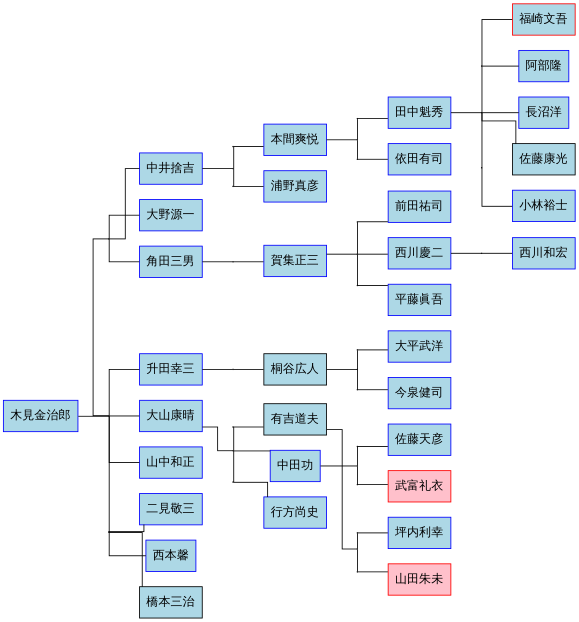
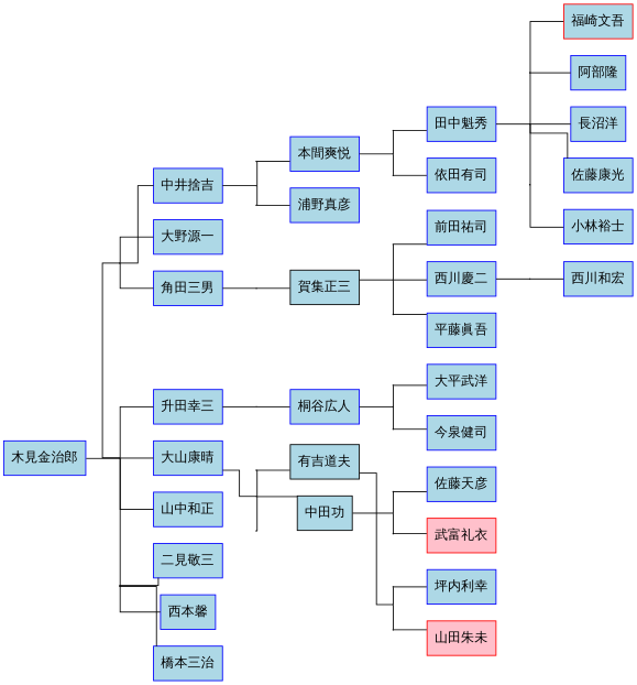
  graph {
    fontname="Liberation Mono"
    rankdir=LR
    splines=ortho
    node [fontname="Liberation Mono" shape=record fillcolor=lightblue style=filled]
    edge [fontname="Liberation Mono"]
    f0_c0 [height=0.01 shape=point width=0.01 fillcolor="" style=""]
    f0_c1 [height=0.01 shape=point width=0.01 fillcolor="" style=""]
    f0_c2 [height=0.01 shape=point width=0.01 fillcolor="" style=""]
    f3_c0 [height=0.01 shape=point width=0.01 fillcolor="" style=""]
    f3_c1 [height=0.01 shape=point width=0.01 fillcolor="" style=""]
    f3_c2 [height=0.01 shape=point width=0.01 fillcolor="" style=""]
    f4_c0 [height=0.01 shape=point width=0.01 fillcolor="" style=""]
    f4_c1 [height=0.01 shape=point width=0.01 fillcolor="" style=""]
    f4_c2 [height=0.01 shape=point width=0.01 fillcolor="" style=""]
    f5_c0 [height=0.01 shape=point width=0.01 fillcolor="" style=""]
    f5_c1 [height=0.01 shape=point width=0.01 fillcolor="" style=""]
    f5_c2 [height=0.01 shape=point width=0.01 fillcolor="" style=""]
    f6_c0 [height=0.01 shape=point width=0.01 fillcolor="" style=""]
    f6_c1 [height=0.01 shape=point width=0.01 fillcolor="" style=""]
    f6_c2 [height=0.01 shape=point width=0.01 fillcolor="" style=""]
    f7_c0 [height=0.01 shape=point width=0.01 fillcolor="" style=""]
    f7_c1 [height=0.01 shape=point width=0.01 fillcolor="" style=""]
    f7_c2 [height=0.01 shape=point width=0.01 fillcolor="" style=""]
    f8_c0 [height=0.01 shape=point width=0.01 fillcolor="" style=""]
    f8_c1 [height=0.01 shape=point width=0.01 fillcolor="" style=""]
    f8_c2 [height=0.01 shape=point width=0.01 fillcolor="" style=""]
    f10_c0 [height=0.01 shape=point width=0.01 fillcolor="" style=""]
    f10_c1 [height=0.01 shape=point width=0.01 fillcolor="" style=""]
    f10_c2 [height=0.01 shape=point width=0.01 fillcolor="" style=""]
    f11_c0 [height=0.01 shape=point width=0.01 fillcolor="" style=""]
    f11_c1 [height=0.01 shape=point width=0.01 fillcolor="" style=""]
    f11_c2 [height=0.01 shape=point width=0.01 fillcolor="" style=""]
    n28 [color=blue label=" 本間爽悦"]
    n29 [color=blue label=" 浦野真彦"]
    n30 [color=black label=" 有吉道夫"]
-   n31 [color=blue label=" 中田功"]
-   n32 [color=blue label=" 行方尚史"]
+   n31 [color=black label=" 中田功"]
    n33 [color=blue label=" 田中魁秀"]
    n34 [color=blue label=" 依田有司"]
    n35 [color=blue label=" 坪内利幸"]
    n36 [color=red fillcolor=pink label=" 山田朱未"]
    n37 [color=blue label=" 前田祐司"]
    n38 [color=blue label=" 西川慶二"]
    n39 [color=blue label=" 平藤眞吾"]
    n40 [color=red label=" 福崎文吾"]
    n41 [color=blue label=" 阿部隆"]
    n42 [color=blue label=" 長沼洋"]
-   n43 [color=black label=" 佐藤康光"]
+   n43 [color=blue label=" 佐藤康光"]
    n44 [color=blue label=" 小林裕士"]
    n45 [color=blue label=" 大平武洋"]
    n46 [color=blue label=" 今泉健司"]
    n47 [color=blue label=" 佐藤天彦"]
    n48 [color=red fillcolor=pink label=" 武富礼衣"]
    n49 [color=blue label=" 中井捨吉"]
    n50 [color=blue label=" 大野源一"]
    n51 [color=blue label=" 角田三男"]
    n52 [color=blue label=" 升田幸三"]
    n53 [color=blue label=" 大山康晴"]
    n54 [color=blue label=" 山中和正"]
    n55 [color=blue label=" 二見敬三"]
    n56 [color=blue label=" 西本馨"]
-   n57 [color=black label=" 橋本三治"]
+   n57 [color=blue label=" 橋本三治"]
    f1_c [height=0.01 shape=point width=0.01 fillcolor="" style=""]
-   n59 [color=blue label=" 賀集正三"]
+   n59 [color=black label=" 賀集正三"]
    f2_c [height=0.01 shape=point width=0.01 fillcolor="" style=""]
-   n61 [color=black label=" 桐谷広人"]
+   n61 [color=blue label=" 桐谷広人"]
    f9_c [height=0.01 shape=point width=0.01 fillcolor="" style=""]
    n63 [color=blue label=" 西川和宏"]
    n64 [color=blue label=" 木見金治郎"]
    subgraph sub_1 {
      rank=same
      f0_c0
      f0_c1
      f0_c2
    }
    subgraph sub_2 {
      rank=same
      f3_c0
      f3_c1
      f3_c2
    }
    subgraph sub_3 {
      rank=same
      f4_c0
      f4_c1
      f4_c2
    }
    subgraph sub_4 {
      rank=same
      f5_c0
      f5_c1
      f5_c2
    }
    subgraph sub_5 {
      rank=same
      f6_c0
      f6_c1
      f6_c2
    }
    subgraph sub_6 {
      rank=same
      f7_c0
      f7_c1
      f7_c2
    }
    subgraph sub_7 {
      rank=same
      f8_c0
      f8_c1
      f8_c2
    }
    subgraph sub_8 {
      rank=same
      f10_c0
      f10_c1
      f10_c2
    }
    subgraph sub_9 {
      rank=same
      f11_c0
      f11_c1
      f11_c2
    }
    f0_c0 -- f0_c1
    f0_c0 -- n28
    f0_c1 -- f0_c2
    f0_c2 -- n29
    f3_c0 -- f3_c1
    f3_c0 -- n30
    f3_c1 -- f3_c2
    f3_c1 -- n31
-   f3_c2 -- n32
    f4_c0 -- f4_c1
    f4_c0 -- n33
    f4_c1 -- f4_c2
    f4_c2 -- n34
    f5_c0 -- f5_c1
    f5_c0 -- n35
    f5_c1 -- f5_c2
    f5_c2 -- n36
    f6_c0 -- f6_c1
    f6_c0 -- n37
    f6_c1 -- f6_c2
    f6_c1 -- n38
    f6_c2 -- n39
    f7_c0 -- f7_c1
    f7_c0 -- n40
    f7_c0 -- n41
    f7_c1 -- f7_c2
    f7_c1 -- n42
    f7_c1 -- n43
    f7_c2 -- n44
    f8_c0 -- f8_c1
    f8_c0 -- n45
    f8_c1 -- f8_c2
    f8_c2 -- n46
    f10_c0 -- f10_c1
    f10_c0 -- n47
    f10_c1 -- f10_c2
    f10_c2 -- n48
    f11_c0 -- f11_c1
    f11_c0 -- n49
    f11_c0 -- n50
    f11_c0 -- n51
    f11_c1 -- f11_c2
    f11_c1 -- n52
    f11_c1 -- n53
    f11_c1 -- n54
    f11_c2 -- n55
    f11_c2 -- n56
    f11_c2 -- n57
    n28 -- f4_c1
    n30 -- f5_c1
    n31 -- f10_c1
    n33 -- f7_c1
    n38 -- f9_c
    n49 -- f0_c1
    n51 -- f1_c
    n52 -- f2_c
    n53 -- f3_c1
    f1_c -- n59
    n59 -- f6_c1
    f2_c -- n61
    n61 -- f8_c1
    f9_c -- n63
    n64 -- f11_c1
  }
